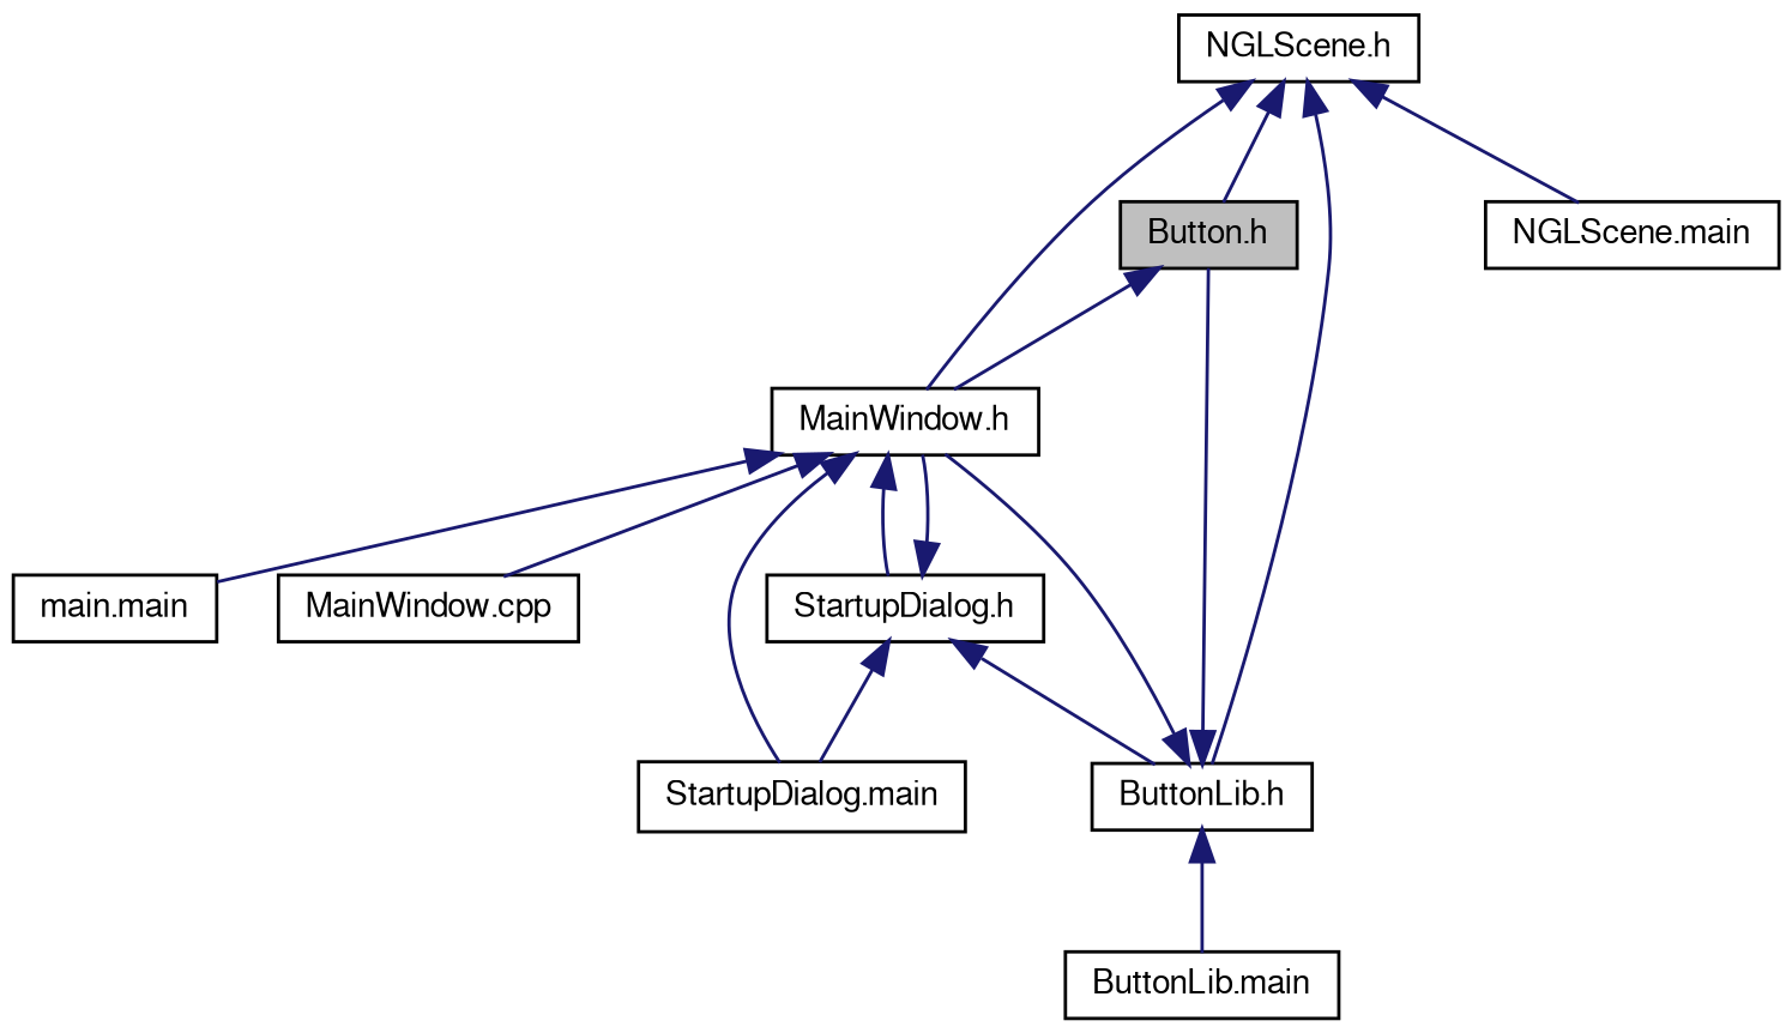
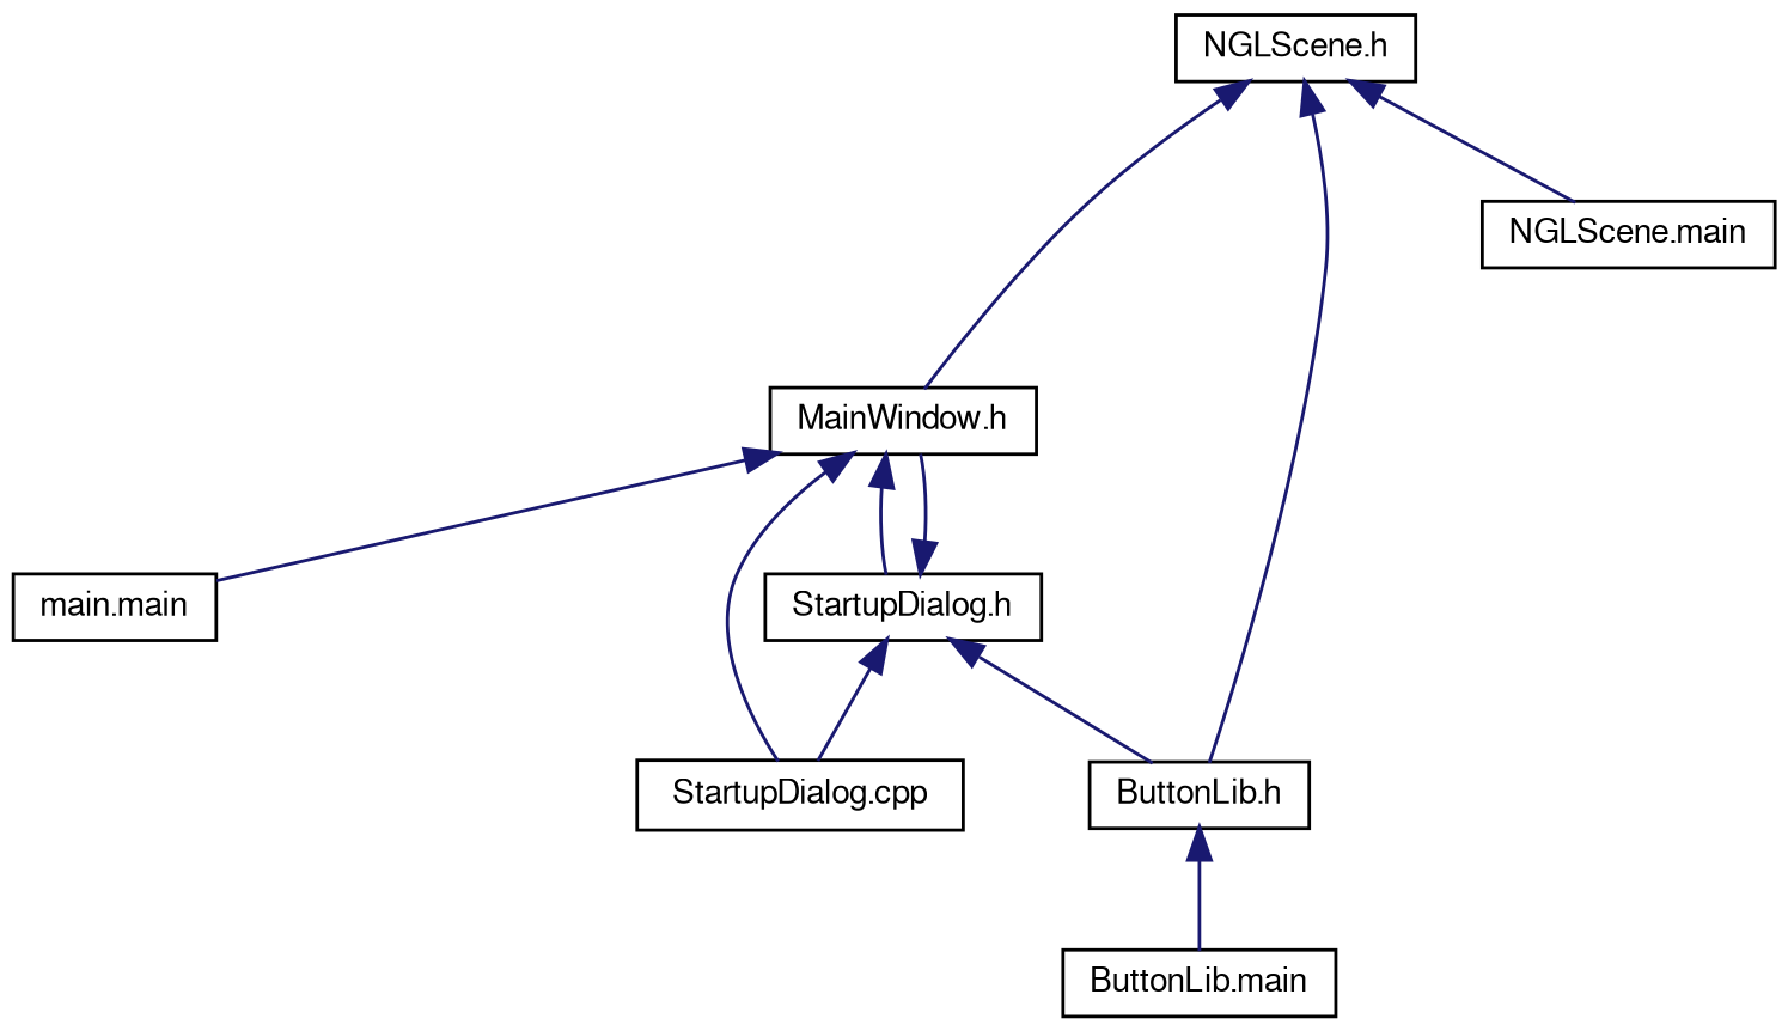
  digraph {
    node [color=black fillcolor=white fontname=FreeSans fontsize=10 shape=record style=filled]
    edge [color=midnightblue dir=back fontname=FreeSans fontsize=10 labelfontname=FreeSans labelfontsize=10 style=solid]
-   n1 [fillcolor=grey75 fontcolor=black height=0.2 label="Button.h" width=0.4]
    n2 [height=0.2 label="MainWindow.h" width=0.4]
    n3 [height=0.2 label="ButtonLib.h" width=0.4]
    n4 [height=0.2 label="ButtonLib.main" width=0.4]
    n5 [height=0.2 label="main.main" width=0.4]
-   n6 [height=0.2 label="MainWindow.cpp" width=0.4]
    n7 [height=0.2 label="StartupDialog.h" width=0.4]
-   n8 [height=0.2 label="StartupDialog.main" width=0.4]
+   n8 [height=0.2 label="StartupDialog.cpp" width=0.4]
    n9 [height=0.2 label="NGLScene.h" width=0.4]
    n10 [height=0.2 label="NGLScene.main" width=0.4]
-   n1 -> n2
    n2 -> n5
-   n2 -> n6
    n2 -> n7
    n2 -> n8
-   n3 -> n1
-   n3 -> n2
    n3 -> n4
    n7 -> n2
    n7 -> n3
    n7 -> n8
-   n9 -> n1
    n9 -> n2
    n9 -> n3
    n9 -> n10
  }
